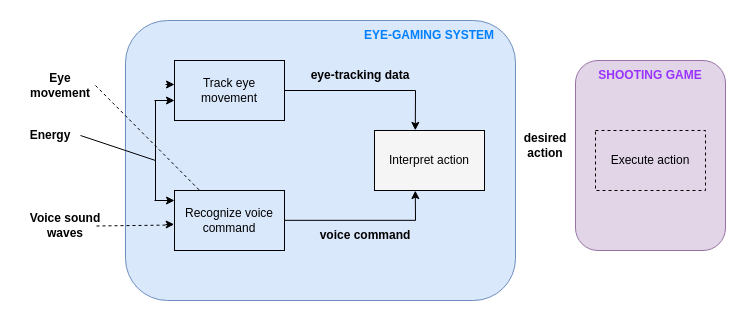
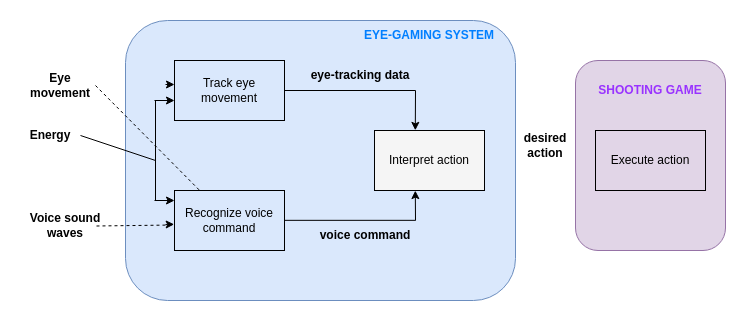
  <mxCell id="0" />
  <mxCell id="1" parent="0" />
  <mxCell id="2" value="" style="rounded=1;whiteSpace=wrap;html=1;fillColor=#e1d5e7;strokeColor=#9673a6;" vertex="1" parent="1"><mxGeometry x="575" y="60" width="150" height="190" as="geometry" /></mxCell>
  <mxCell id="3" value="" style="rounded=1;whiteSpace=wrap;html=1;fillColor=#dae8fc;strokeColor=#6c8ebf;" vertex="1" parent="1"><mxGeometry x="125" y="20" width="390" height="280" as="geometry" /></mxCell>
  <mxCell id="4" value="Track eye movement" style="rounded=0;whiteSpace=wrap;html=1;fillColor=#dae8fc;strokeColor=#000000;" vertex="1" parent="1"><mxGeometry x="174" y="60" width="110" height="60" as="geometry" /></mxCell>
  <mxCell id="5" value="Recognize voice command" style="rounded=0;whiteSpace=wrap;html=1;fillColor=#dae8fc;strokeColor=#000000;" vertex="1" parent="1"><mxGeometry x="174" y="190" width="110" height="60" as="geometry" /></mxCell>
  <mxCell id="6" value="Interpret action" style="rounded=0;whiteSpace=wrap;html=1;fillColor=#f5f5f5;strokeColor=#000000;" vertex="1" parent="1"><mxGeometry x="374" y="130" width="110" height="60" as="geometry" /></mxCell>
- <mxCell id="7" value="Execute action" style="rounded=0;whiteSpace=wrap;html=1;fillColor=#e1d5e7;strokeColor=#000000;dashed=1;" vertex="1" parent="1"><mxGeometry x="595" y="130" width="110" height="60" as="geometry" /></mxCell>
+ <mxCell id="7" value="Execute action" style="rounded=0;whiteSpace=wrap;html=1;fillColor=#e1d5e7;strokeColor=#000000;" vertex="1" parent="1"><mxGeometry x="595" y="130" width="110" height="60" as="geometry" /></mxCell>
  <mxCell id="8" value="&lt;b&gt;Energy&lt;/b&gt;" style="text;html=1;strokeColor=none;fillColor=none;align=center;verticalAlign=middle;whiteSpace=wrap;rounded=0;" vertex="1" parent="1"><mxGeometry x="20" y="120" width="60" height="30" as="geometry" /></mxCell>
  <mxCell id="9" value="" style="endArrow=none;html=1;rounded=0;exitX=1;exitY=0.5;exitDx=0;exitDy=0;" edge="1" parent="1" source="8"><mxGeometry width="50" height="50" relative="1" as="geometry"><mxPoint x="385" y="240" as="sourcePoint" /><mxPoint x="155" y="160" as="targetPoint" /></mxGeometry></mxCell>
  <mxCell id="10" value="" style="endArrow=none;html=1;rounded=0;" edge="1" parent="1"><mxGeometry width="50" height="50" relative="1" as="geometry"><mxPoint x="155" y="200" as="sourcePoint" /><mxPoint x="155" y="100" as="targetPoint" /></mxGeometry></mxCell>
  <mxCell id="11" value="" style="endArrow=classic;html=1;rounded=0;" edge="1" parent="1"><mxGeometry width="50" height="50" relative="1" as="geometry"><mxPoint x="154" y="200" as="sourcePoint" /><mxPoint x="174" y="200" as="targetPoint" /></mxGeometry></mxCell>
  <mxCell id="12" value="" style="endArrow=classic;html=1;rounded=0;" edge="1" parent="1"><mxGeometry width="50" height="50" relative="1" as="geometry"><mxPoint x="154" y="100" as="sourcePoint" /><mxPoint x="174" y="100" as="targetPoint" /></mxGeometry></mxCell>
  <mxCell id="13" value="&lt;b&gt;Eye movement&lt;/b&gt;" style="text;html=1;strokeColor=none;fillColor=none;align=center;verticalAlign=middle;whiteSpace=wrap;rounded=0;" vertex="1" parent="1"><mxGeometry x="25" y="70" width="70" height="30" as="geometry" /></mxCell>
  <mxCell id="14" value="" style="endArrow=none;dashed=1;html=1;rounded=0;exitX=1;exitY=0.5;exitDx=0;exitDy=0;" edge="1" parent="1" source="13" target="5"><mxGeometry width="50" height="50" relative="1" as="geometry"><mxPoint x="385" y="240" as="sourcePoint" /><mxPoint x="435" y="190" as="targetPoint" /></mxGeometry></mxCell>
  <mxCell id="15" value="" style="endArrow=classic;html=1;rounded=0;entryX=0;entryY=0.4;entryDx=0;entryDy=0;entryPerimeter=0;" edge="1" parent="1" target="4"><mxGeometry width="50" height="50" relative="1" as="geometry"><mxPoint x="165" y="84" as="sourcePoint" /><mxPoint x="435" y="190" as="targetPoint" /></mxGeometry></mxCell>
  <mxCell id="16" value="&lt;b&gt;Voice sound waves&lt;/b&gt;" style="text;html=1;strokeColor=none;fillColor=none;align=center;verticalAlign=middle;whiteSpace=wrap;rounded=0;" vertex="1" parent="1"><mxGeometry x="25" y="210" width="80" height="30" as="geometry" /></mxCell>
  <mxCell id="17" value="" style="endArrow=none;dashed=1;html=1;rounded=0;exitX=1;exitY=0.5;exitDx=0;exitDy=0;entryX=-0.009;entryY=0.4;entryDx=0;entryDy=0;entryPerimeter=0;" edge="1" parent="1"><mxGeometry width="50" height="50" relative="1" as="geometry"><mxPoint x="95.99" y="225.5" as="sourcePoint" /><mxPoint x="174" y="224.5" as="targetPoint" /></mxGeometry></mxCell>
  <mxCell id="18" value="" style="endArrow=classic;html=1;rounded=0;entryX=-0.003;entryY=0.564;entryDx=0;entryDy=0;entryPerimeter=0;" edge="1" parent="1" target="5"><mxGeometry width="50" height="50" relative="1" as="geometry"><mxPoint x="165" y="224" as="sourcePoint" /><mxPoint x="184" y="94" as="targetPoint" /></mxGeometry></mxCell>
  <mxCell id="19" value="" style="endArrow=none;html=1;rounded=0;exitX=1;exitY=0.5;exitDx=0;exitDy=0;" edge="1" parent="1" source="4"><mxGeometry width="50" height="50" relative="1" as="geometry"><mxPoint x="335" y="160" as="sourcePoint" /><mxPoint x="415" y="90" as="targetPoint" /></mxGeometry></mxCell>
  <mxCell id="20" value="" style="endArrow=classic;html=1;rounded=0;entryX=0.371;entryY=-0.003;entryDx=0;entryDy=0;entryPerimeter=0;" edge="1" parent="1" target="6"><mxGeometry width="50" height="50" relative="1" as="geometry"><mxPoint x="415" y="90" as="sourcePoint" /><mxPoint x="385" y="110" as="targetPoint" /></mxGeometry></mxCell>
  <mxCell id="21" value="" style="endArrow=none;html=1;rounded=0;exitX=1;exitY=0.5;exitDx=0;exitDy=0;" edge="1" parent="1"><mxGeometry width="50" height="50" relative="1" as="geometry"><mxPoint x="284" y="219.84" as="sourcePoint" /><mxPoint x="415" y="219.84" as="targetPoint" /></mxGeometry></mxCell>
  <mxCell id="22" value="" style="endArrow=classic;html=1;rounded=0;entryX=0.371;entryY=1.002;entryDx=0;entryDy=0;entryPerimeter=0;" edge="1" parent="1" target="6"><mxGeometry width="50" height="50" relative="1" as="geometry"><mxPoint x="415" y="220" as="sourcePoint" /><mxPoint x="424.81" y="139.82" as="targetPoint" /></mxGeometry></mxCell>
  <mxCell id="23" value="&lt;b&gt;eye-tracking data&lt;/b&gt;" style="text;html=1;strokeColor=none;fillColor=none;align=center;verticalAlign=middle;whiteSpace=wrap;rounded=0;" vertex="1" parent="1"><mxGeometry x="305" y="60" width="110" height="30" as="geometry" /></mxCell>
  <mxCell id="24" value="&lt;b&gt;voice command&lt;/b&gt;" style="text;html=1;strokeColor=none;fillColor=none;align=center;verticalAlign=middle;whiteSpace=wrap;rounded=0;" vertex="1" parent="1"><mxGeometry x="315" y="220" width="100" height="30" as="geometry" /></mxCell>
  <mxCell id="25" value="&lt;b&gt;desired&lt;br&gt;action&lt;/b&gt;" style="text;html=1;strokeColor=none;fillColor=none;align=center;verticalAlign=middle;whiteSpace=wrap;rounded=0;" vertex="1" parent="1"><mxGeometry x="515" y="130" width="60" height="30" as="geometry" /></mxCell>
  <mxCell id="26" value="&lt;b&gt;&lt;font color=&quot;#007fff&quot;&gt;EYE-GAMING SYSTEM&lt;/font&gt;&lt;/b&gt;" style="text;html=1;strokeColor=none;fillColor=none;align=center;verticalAlign=middle;whiteSpace=wrap;rounded=0;" vertex="1" parent="1"><mxGeometry x="359" y="20" width="140" height="30" as="geometry" /></mxCell>
- <mxCell id="27" value="&lt;font color=&quot;#9933ff&quot;&gt;&lt;b&gt;SHOOTING GAME&lt;/b&gt;&lt;/font&gt;" style="text;html=1;strokeColor=none;fillColor=none;align=center;verticalAlign=middle;whiteSpace=wrap;rounded=0;" vertex="1" parent="1"><mxGeometry x="580" y="60" width="140" height="30" as="geometry" /></mxCell>
+ <mxCell id="27" value="&lt;font color=&quot;#9933ff&quot;&gt;&lt;b&gt;SHOOTING GAME&lt;/b&gt;&lt;/font&gt;" style="text;html=1;strokeColor=none;fillColor=none;align=center;verticalAlign=middle;whiteSpace=wrap;rounded=0;" vertex="1" parent="1"><mxGeometry x="580" y="75" width="140" height="30" as="geometry" /></mxCell>
